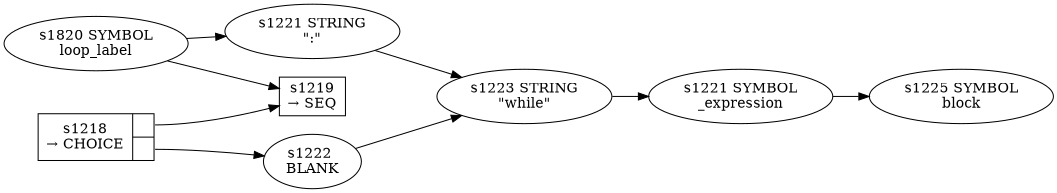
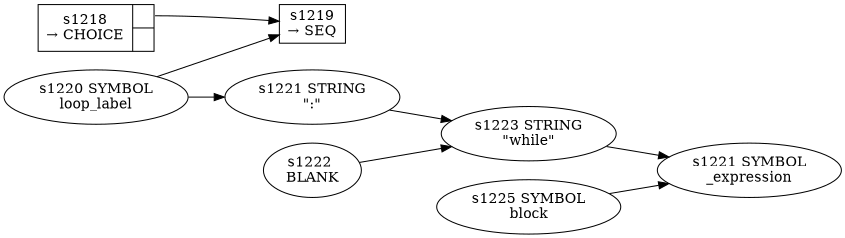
  digraph {
    rankdir=LR
    n1 [fixedsize=false label="{s1218\n&rarr; CHOICE|{<p0>|<p1>}}" peripheries=1 shape=record]
    n2 [fixedsize=false label="s1219\n&rarr; SEQ" peripheries=1 shape=record]
    n3 [label="s1222 \nBLANK"]
    n4 [label="s1223 STRING\n\"while\""]
-   n5 [label="s1820 SYMBOL\nloop_label"]
+   n5 [label="s1220 SYMBOL\nloop_label"]
    n6 [label="s1221 STRING\n\":\""]
    n7 [label="s1221 SYMBOL\n_expression"]
    n8 [label="s1225 SYMBOL\nblock"]
    n1 -> n2 [tailport=p0]
-   n1 -> n3 [tailport=p1]
    n3 -> n4
    n4 -> n7
    n5 -> n2
    n5 -> n6
    n6 -> n4
-   n7 -> n8
+   n8 -> n7
  }
